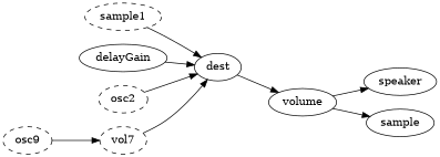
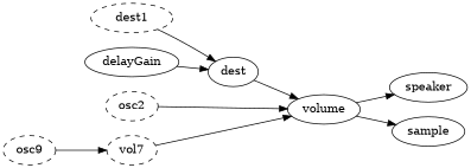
  digraph {
    rankdir=LR
-   sample1 [style=dashed]
+   sample1 [style=dashed label=dest1]
    dest
    volume
    speaker
    n5 [label=sample]
    n6 [label=osc2 style=dashed]
    n7 [label=osc9 style=dashed]
    n8 [label=vol7 style=dashed]
    delayGain
    sample1 -> dest
    dest -> volume
    volume -> speaker
    volume -> n5
-   n6 -> dest
+   n6 -> volume
    n7 -> n8
-   n8 -> dest
+   n8 -> volume
    delayGain -> dest
  }
